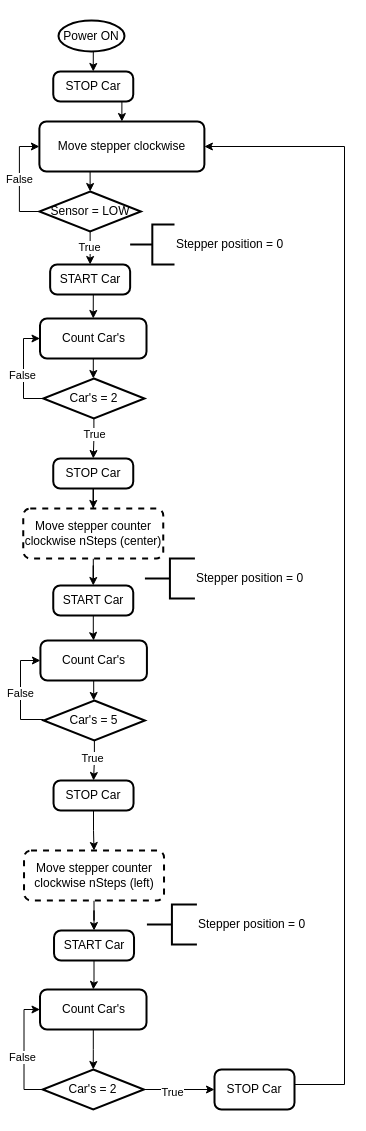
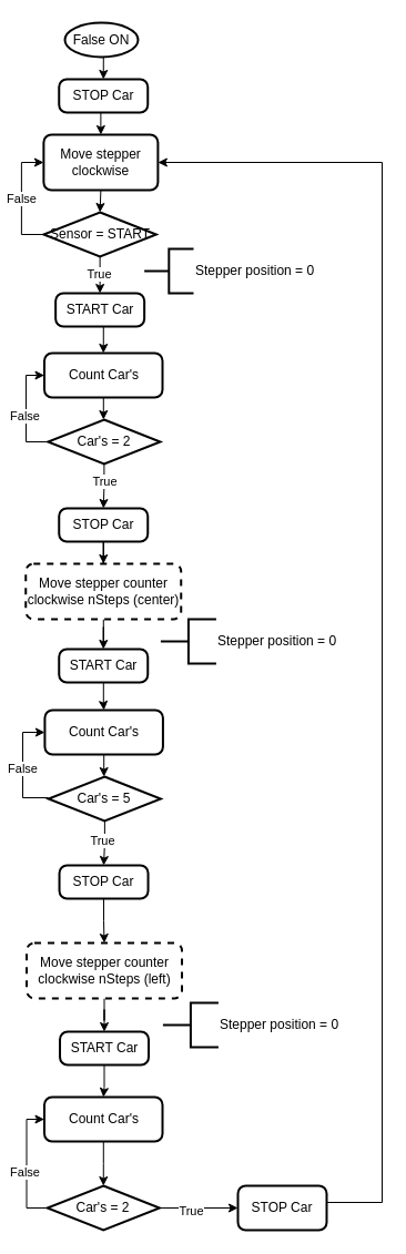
  <mxCell id="0" />
  <mxCell id="1" parent="0" />
  <mxCell id="2" style="edgeStyle=orthogonalEdgeStyle;rounded=0;orthogonalLoop=1;jettySize=auto;html=1;exitX=0.5;exitY=1;exitDx=0;exitDy=0;exitPerimeter=0;entryX=0.5;entryY=0;entryDx=0;entryDy=0;" parent="1" source="3" target="48" edge="1"><mxGeometry relative="1" as="geometry" /></mxCell>
- <mxCell id="3" value="Power ON" style="strokeWidth=2;html=1;shape=mxgraph.flowchart.start_2;whiteSpace=wrap;" parent="1" vertex="1"><mxGeometry x="58" y="20" width="66" height="31" as="geometry" /></mxCell>
- <mxCell id="4" value="Move stepper clockwise" style="rounded=1;whiteSpace=wrap;html=1;absoluteArcSize=1;arcSize=14;strokeWidth=2;" parent="1" vertex="1"><mxGeometry x="38.89" y="121" width="165" height="50" as="geometry" /></mxCell>
+ <mxCell id="3" value="False ON" style="strokeWidth=2;html=1;shape=mxgraph.flowchart.start_2;whiteSpace=wrap;" parent="1" vertex="1"><mxGeometry x="58" y="20" width="66" height="31" as="geometry" /></mxCell>
+ <mxCell id="4" value="Move stepper clockwise" style="rounded=1;whiteSpace=wrap;html=1;absoluteArcSize=1;arcSize=14;strokeWidth=2;" parent="1" vertex="1"><mxGeometry x="38.89" y="121" width="103" height="50" as="geometry" /></mxCell>
  <mxCell id="5" value="False" style="edgeStyle=orthogonalEdgeStyle;rounded=0;orthogonalLoop=1;jettySize=auto;html=1;exitX=0;exitY=0.5;exitDx=0;exitDy=0;exitPerimeter=0;entryX=0;entryY=0.5;entryDx=0;entryDy=0;" parent="1" source="8" target="4" edge="1"><mxGeometry relative="1" as="geometry" /></mxCell>
  <mxCell id="6" style="edgeStyle=orthogonalEdgeStyle;rounded=0;orthogonalLoop=1;jettySize=auto;html=1;exitX=0.5;exitY=1;exitDx=0;exitDy=0;exitPerimeter=0;entryX=0.5;entryY=0;entryDx=0;entryDy=0;" parent="1" source="8" target="46" edge="1"><mxGeometry relative="1" as="geometry" /></mxCell>
  <mxCell id="7" value="True" style="edgeLabel;html=1;align=center;verticalAlign=middle;resizable=0;points=[];" parent="6" vertex="1" connectable="0"><mxGeometry x="-0.071" y="-1" relative="1" as="geometry"><mxPoint as="offset" /></mxGeometry></mxCell>
- <mxCell id="8" value="Sensor = LOW" style="strokeWidth=2;html=1;shape=mxgraph.flowchart.decision;whiteSpace=wrap;" parent="1" vertex="1"><mxGeometry x="38.89" y="191" width="101.5" height="40" as="geometry" /></mxCell>
+ <mxCell id="8" value="Sensor = START" style="strokeWidth=2;html=1;shape=mxgraph.flowchart.decision;whiteSpace=wrap;" parent="1" vertex="1"><mxGeometry x="38.89" y="191" width="101.5" height="40" as="geometry" /></mxCell>
  <mxCell id="9" style="edgeStyle=orthogonalEdgeStyle;rounded=0;orthogonalLoop=1;jettySize=auto;html=1;exitX=0.5;exitY=1;exitDx=0;exitDy=0;entryX=0.5;entryY=0;entryDx=0;entryDy=0;entryPerimeter=0;" parent="1" source="4" target="8" edge="1"><mxGeometry relative="1" as="geometry" /></mxCell>
  <mxCell id="10" value="Count Car's" style="rounded=1;whiteSpace=wrap;html=1;absoluteArcSize=1;arcSize=14;strokeWidth=2;" parent="1" vertex="1"><mxGeometry x="39.5" y="318" width="106.5" height="40" as="geometry" /></mxCell>
  <mxCell id="11" style="edgeStyle=orthogonalEdgeStyle;rounded=0;orthogonalLoop=1;jettySize=auto;html=1;entryX=0;entryY=0.5;entryDx=0;entryDy=0;" parent="1" source="15" target="10" edge="1"><mxGeometry relative="1" as="geometry"><mxPoint x="34" y="338" as="targetPoint" /><Array as="points"><mxPoint x="23" y="398" /><mxPoint x="23" y="338" /></Array></mxGeometry></mxCell>
  <mxCell id="12" value="False" style="edgeLabel;html=1;align=center;verticalAlign=middle;resizable=0;points=[];" parent="11" vertex="1" connectable="0"><mxGeometry x="-0.112" y="2" relative="1" as="geometry"><mxPoint as="offset" /></mxGeometry></mxCell>
  <mxCell id="13" style="edgeStyle=orthogonalEdgeStyle;rounded=0;orthogonalLoop=1;jettySize=auto;html=1;entryX=0.5;entryY=0;entryDx=0;entryDy=0;" parent="1" source="15" target="38" edge="1"><mxGeometry relative="1" as="geometry" /></mxCell>
  <mxCell id="14" value="True" style="edgeLabel;html=1;align=center;verticalAlign=middle;resizable=0;points=[];" parent="13" vertex="1" connectable="0"><mxGeometry x="-0.279" relative="1" as="geometry"><mxPoint as="offset" /></mxGeometry></mxCell>
  <mxCell id="15" value="Car's = 2" style="strokeWidth=2;html=1;shape=mxgraph.flowchart.decision;whiteSpace=wrap;" parent="1" vertex="1"><mxGeometry x="42.75" y="378" width="101.25" height="40" as="geometry" /></mxCell>
  <mxCell id="16" style="edgeStyle=orthogonalEdgeStyle;rounded=0;orthogonalLoop=1;jettySize=auto;html=1;entryX=0.5;entryY=0;entryDx=0;entryDy=0;entryPerimeter=0;" parent="1" source="10" target="15" edge="1"><mxGeometry relative="1" as="geometry" /></mxCell>
  <mxCell id="17" style="edgeStyle=orthogonalEdgeStyle;rounded=0;orthogonalLoop=1;jettySize=auto;html=1;entryX=0.5;entryY=0;entryDx=0;entryDy=0;" parent="1" source="18" target="42" edge="1"><mxGeometry relative="1" as="geometry" /></mxCell>
  <mxCell id="18" value="Move stepper counter clockwise nSteps (center)" style="rounded=1;whiteSpace=wrap;html=1;absoluteArcSize=1;arcSize=14;strokeWidth=2;dashed=1;" parent="1" vertex="1"><mxGeometry x="22.75" y="508" width="140" height="50" as="geometry" /></mxCell>
  <mxCell id="19" value="Count Car's" style="rounded=1;whiteSpace=wrap;html=1;absoluteArcSize=1;arcSize=14;strokeWidth=2;" parent="1" vertex="1"><mxGeometry x="39.92" y="640" width="106.5" height="40" as="geometry" /></mxCell>
  <mxCell id="20" style="edgeStyle=orthogonalEdgeStyle;rounded=0;orthogonalLoop=1;jettySize=auto;html=1;entryX=0.5;entryY=0;entryDx=0;entryDy=0;" parent="1" source="24" target="40" edge="1"><mxGeometry relative="1" as="geometry" /></mxCell>
  <mxCell id="21" value="True" style="edgeLabel;html=1;align=center;verticalAlign=middle;resizable=0;points=[];" parent="20" vertex="1" connectable="0"><mxGeometry x="-0.169" y="-2" relative="1" as="geometry"><mxPoint as="offset" /></mxGeometry></mxCell>
  <mxCell id="22" style="edgeStyle=orthogonalEdgeStyle;rounded=0;orthogonalLoop=1;jettySize=auto;html=1;entryX=0;entryY=0.5;entryDx=0;entryDy=0;" parent="1" source="24" target="19" edge="1"><mxGeometry relative="1" as="geometry"><Array as="points"><mxPoint x="20" y="719" /><mxPoint x="20" y="660" /></Array></mxGeometry></mxCell>
  <mxCell id="23" value="False" style="edgeLabel;html=1;align=center;verticalAlign=middle;resizable=0;points=[];" parent="22" vertex="1" connectable="0"><mxGeometry x="-0.03" y="1" relative="1" as="geometry"><mxPoint as="offset" /></mxGeometry></mxCell>
  <mxCell id="24" value="Car's = 5" style="strokeWidth=2;html=1;shape=mxgraph.flowchart.decision;whiteSpace=wrap;" parent="1" vertex="1"><mxGeometry x="43.17" y="700" width="101.25" height="40" as="geometry" /></mxCell>
  <mxCell id="25" style="edgeStyle=orthogonalEdgeStyle;rounded=0;orthogonalLoop=1;jettySize=auto;html=1;entryX=0.5;entryY=0;entryDx=0;entryDy=0;entryPerimeter=0;" parent="1" source="19" target="24" edge="1"><mxGeometry relative="1" as="geometry" /></mxCell>
  <mxCell id="26" style="edgeStyle=orthogonalEdgeStyle;rounded=0;orthogonalLoop=1;jettySize=auto;html=1;entryX=0.5;entryY=0;entryDx=0;entryDy=0;" parent="1" source="27" target="44" edge="1"><mxGeometry relative="1" as="geometry" /></mxCell>
  <mxCell id="27" value="Move stepper counter clockwise nSteps (left)" style="rounded=1;whiteSpace=wrap;html=1;absoluteArcSize=1;arcSize=14;strokeWidth=2;dashed=1;" parent="1" vertex="1"><mxGeometry x="23.53" y="850" width="140" height="50" as="geometry" /></mxCell>
  <mxCell id="28" value="Count Car's" style="rounded=1;whiteSpace=wrap;html=1;absoluteArcSize=1;arcSize=14;strokeWidth=2;" parent="1" vertex="1"><mxGeometry x="39.51" y="989" width="106.5" height="40" as="geometry" /></mxCell>
  <mxCell id="29" style="edgeStyle=orthogonalEdgeStyle;rounded=0;orthogonalLoop=1;jettySize=auto;html=1;entryX=0;entryY=0.5;entryDx=0;entryDy=0;exitX=0;exitY=0.5;exitDx=0;exitDy=0;exitPerimeter=0;" parent="1" source="33" target="28" edge="1"><mxGeometry relative="1" as="geometry"><mxPoint x="34.01" y="1009" as="targetPoint" /><Array as="points"><mxPoint x="23.52" y="1089" /><mxPoint x="23.52" y="1009" /></Array></mxGeometry></mxCell>
  <mxCell id="30" value="False" style="edgeLabel;html=1;align=center;verticalAlign=middle;resizable=0;points=[];" parent="29" vertex="1" connectable="0"><mxGeometry x="-0.112" y="2" relative="1" as="geometry"><mxPoint as="offset" /></mxGeometry></mxCell>
  <mxCell id="31" style="edgeStyle=orthogonalEdgeStyle;rounded=0;orthogonalLoop=1;jettySize=auto;html=1;entryX=0;entryY=0.5;entryDx=0;entryDy=0;" parent="1" source="33" target="36" edge="1"><mxGeometry relative="1" as="geometry" /></mxCell>
  <mxCell id="32" value="True" style="edgeLabel;html=1;align=center;verticalAlign=middle;resizable=0;points=[];" parent="31" vertex="1" connectable="0"><mxGeometry x="-0.218" y="-2" relative="1" as="geometry"><mxPoint as="offset" /></mxGeometry></mxCell>
  <mxCell id="33" value="Car's = 2" style="strokeWidth=2;html=1;shape=mxgraph.flowchart.decision;whiteSpace=wrap;" parent="1" vertex="1"><mxGeometry x="42.14" y="1069" width="101.25" height="40" as="geometry" /></mxCell>
  <mxCell id="34" style="edgeStyle=orthogonalEdgeStyle;rounded=0;orthogonalLoop=1;jettySize=auto;html=1;entryX=0.5;entryY=0;entryDx=0;entryDy=0;entryPerimeter=0;" parent="1" source="28" target="33" edge="1"><mxGeometry relative="1" as="geometry" /></mxCell>
  <mxCell id="35" style="edgeStyle=orthogonalEdgeStyle;rounded=0;orthogonalLoop=1;jettySize=auto;html=1;exitX=1;exitY=0.5;exitDx=0;exitDy=0;entryX=1;entryY=0.5;entryDx=0;entryDy=0;" parent="1" source="36" target="4" edge="1"><mxGeometry relative="1" as="geometry"><Array as="points"><mxPoint x="294" y="1084" /><mxPoint x="344" y="1084" /><mxPoint x="344" y="146" /></Array></mxGeometry></mxCell>
  <mxCell id="36" value="STOP Car" style="rounded=1;whiteSpace=wrap;html=1;absoluteArcSize=1;arcSize=14;strokeWidth=2;" parent="1" vertex="1"><mxGeometry x="214" y="1069" width="80" height="40" as="geometry" /></mxCell>
  <mxCell id="37" style="edgeStyle=orthogonalEdgeStyle;rounded=0;orthogonalLoop=1;jettySize=auto;html=1;entryX=0.5;entryY=0;entryDx=0;entryDy=0;" parent="1" source="38" target="18" edge="1"><mxGeometry relative="1" as="geometry" /></mxCell>
  <mxCell id="38" value="STOP Car" style="rounded=1;whiteSpace=wrap;html=1;absoluteArcSize=1;arcSize=14;strokeWidth=2;" parent="1" vertex="1"><mxGeometry x="52.75" y="458" width="80" height="30" as="geometry" /></mxCell>
  <mxCell id="39" style="edgeStyle=orthogonalEdgeStyle;rounded=0;orthogonalLoop=1;jettySize=auto;html=1;" parent="1" source="40" target="27" edge="1"><mxGeometry relative="1" as="geometry" /></mxCell>
  <mxCell id="40" value="STOP Car" style="rounded=1;whiteSpace=wrap;html=1;absoluteArcSize=1;arcSize=14;strokeWidth=2;" parent="1" vertex="1"><mxGeometry x="53.04" y="780" width="80" height="30" as="geometry" /></mxCell>
  <mxCell id="41" style="edgeStyle=orthogonalEdgeStyle;rounded=0;orthogonalLoop=1;jettySize=auto;html=1;entryX=0.5;entryY=0;entryDx=0;entryDy=0;" parent="1" source="42" target="19" edge="1"><mxGeometry relative="1" as="geometry" /></mxCell>
  <mxCell id="42" value="START Car" style="rounded=1;whiteSpace=wrap;html=1;absoluteArcSize=1;arcSize=14;strokeWidth=2;" parent="1" vertex="1"><mxGeometry x="52.75" y="585" width="80" height="30" as="geometry" /></mxCell>
  <mxCell id="43" style="edgeStyle=orthogonalEdgeStyle;rounded=0;orthogonalLoop=1;jettySize=auto;html=1;entryX=0.5;entryY=0;entryDx=0;entryDy=0;" parent="1" source="44" target="28" edge="1"><mxGeometry relative="1" as="geometry" /></mxCell>
  <mxCell id="44" value="START Car" style="rounded=1;whiteSpace=wrap;html=1;absoluteArcSize=1;arcSize=14;strokeWidth=2;" parent="1" vertex="1"><mxGeometry x="53.53" y="930" width="80" height="30" as="geometry" /></mxCell>
  <mxCell id="45" style="edgeStyle=orthogonalEdgeStyle;rounded=0;orthogonalLoop=1;jettySize=auto;html=1;exitX=0.5;exitY=1;exitDx=0;exitDy=0;entryX=0.5;entryY=0;entryDx=0;entryDy=0;" parent="1" source="46" target="10" edge="1"><mxGeometry relative="1" as="geometry" /></mxCell>
  <mxCell id="46" value="START Car" style="rounded=1;whiteSpace=wrap;html=1;absoluteArcSize=1;arcSize=14;strokeWidth=2;" parent="1" vertex="1"><mxGeometry x="49.64" y="264" width="80" height="30" as="geometry" /></mxCell>
  <mxCell id="47" style="edgeStyle=orthogonalEdgeStyle;rounded=0;orthogonalLoop=1;jettySize=auto;html=1;exitX=0.5;exitY=1;exitDx=0;exitDy=0;entryX=0.5;entryY=0;entryDx=0;entryDy=0;" parent="1" source="48" target="4" edge="1"><mxGeometry relative="1" as="geometry" /></mxCell>
  <mxCell id="48" value="STOP Car" style="rounded=1;whiteSpace=wrap;html=1;absoluteArcSize=1;arcSize=14;strokeWidth=2;" parent="1" vertex="1"><mxGeometry x="52.75" y="71" width="80" height="30" as="geometry" /></mxCell>
  <mxCell id="49" value="Stepper position = 0" style="strokeWidth=2;html=1;shape=mxgraph.flowchart.annotation_2;align=left;labelPosition=right;pointerEvents=1;" parent="1" vertex="1"><mxGeometry x="129.64" y="224" width="44.36" height="40" as="geometry" /></mxCell>
  <mxCell id="50" value="Stepper position = 0" style="strokeWidth=2;html=1;shape=mxgraph.flowchart.annotation_2;align=left;labelPosition=right;pointerEvents=1;" parent="1" vertex="1"><mxGeometry x="144.42" y="558" width="50" height="40" as="geometry" /></mxCell>
  <mxCell id="51" value="Stepper position = 0" style="strokeWidth=2;html=1;shape=mxgraph.flowchart.annotation_2;align=left;labelPosition=right;pointerEvents=1;" parent="1" vertex="1"><mxGeometry x="146.42" y="904" width="50" height="40" as="geometry" /></mxCell>
